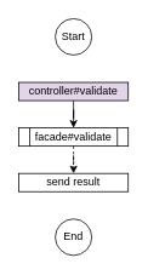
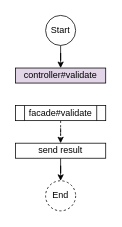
  <mxCell id="0" />
  <mxCell id="1" parent="0" />
+ <mxCell id="2" style="edgeStyle=orthogonalEdgeStyle;rounded=0;orthogonalLoop=1;jettySize=auto;html=1;entryX=0.5;entryY=0;entryDx=0;entryDy=0;" edge="1" parent="1" source="3" target="5"><mxGeometry relative="1" as="geometry" /></mxCell>
  <mxCell id="3" value="Start" style="ellipse;whiteSpace=wrap;html=1;aspect=fixed;" vertex="1" parent="1"><mxGeometry x="60" y="20" width="40" height="40" as="geometry" /></mxCell>
- <mxCell id="4" style="edgeStyle=orthogonalEdgeStyle;rounded=0;orthogonalLoop=1;jettySize=auto;html=1;" edge="1" parent="1" source="5" target="7"><mxGeometry relative="1" as="geometry"><mxPoint x="80" y="140" as="targetPoint" /></mxGeometry></mxCell>
  <mxCell id="5" value="controller#validate" style="rounded=0;whiteSpace=wrap;html=1;fillColor=#e1d5e7;" vertex="1" parent="1"><mxGeometry x="20" y="90" width="120" height="20" as="geometry" /></mxCell>
  <mxCell id="6" style="edgeStyle=orthogonalEdgeStyle;rounded=0;orthogonalLoop=1;jettySize=auto;html=1;entryX=0.5;entryY=0;entryDx=0;entryDy=0;dashed=1;" edge="1" parent="1" source="7" target="9"><mxGeometry relative="1" as="geometry" /></mxCell>
  <mxCell id="7" value="&lt;span&gt;facade#validate&lt;/span&gt;" style="shape=process;whiteSpace=wrap;html=1;backgroundOutline=1;" vertex="1" parent="1"><mxGeometry x="20" y="140" width="120" height="20" as="geometry" /></mxCell>
+ <mxCell id="8" style="edgeStyle=orthogonalEdgeStyle;rounded=0;orthogonalLoop=1;jettySize=auto;html=1;entryX=0.5;entryY=0;entryDx=0;entryDy=0;" edge="1" parent="1" source="9" target="10"><mxGeometry relative="1" as="geometry"><mxPoint x="80" y="250" as="targetPoint" /></mxGeometry></mxCell>
  <mxCell id="9" value="send result" style="rounded=0;whiteSpace=wrap;html=1;" vertex="1" parent="1"><mxGeometry x="20" y="190" width="120" height="20" as="geometry" /></mxCell>
- <mxCell id="10" value="End" style="ellipse;whiteSpace=wrap;html=1;aspect=fixed;" vertex="1" parent="1"><mxGeometry x="60" y="240" width="40" height="40" as="geometry" /></mxCell>
+ <mxCell id="10" value="End" style="ellipse;whiteSpace=wrap;html=1;aspect=fixed;dashed=1;" vertex="1" parent="1"><mxGeometry x="60" y="240" width="40" height="40" as="geometry" /></mxCell>
